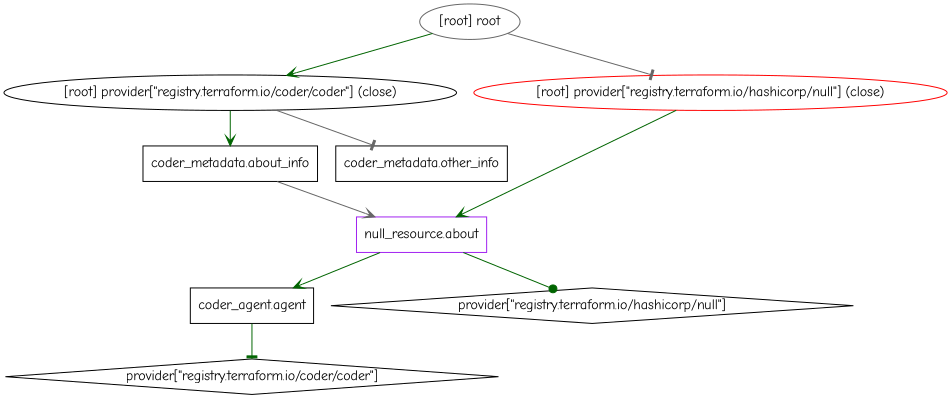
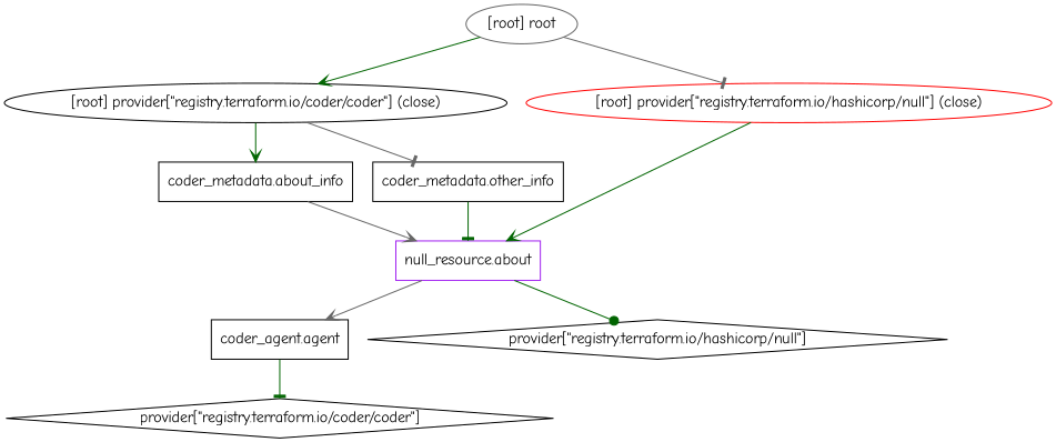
  digraph {
    compound=true
    fontname="Comic Neue"
    newrank=true
    node [color=black fontname="Comic Neue" shape=box]
    edge [arrowhead=vee color=darkgreen fontname="Comic Neue"]
    n1 [label="coder_agent.agent"]
    n2 [label="provider[\"registry.terraform.io/coder/coder\"]" shape=diamond]
    n3 [label="coder_metadata.about_info"]
    n4 [color=purple label="null_resource.about"]
    n5 [label="coder_metadata.other_info"]
    n6 [label="provider[\"registry.terraform.io/hashicorp/null\"]" shape=diamond]
    "[root] provider[\"registry.terraform.io/coder/coder\"] (close)" [shape=""]
    "[root] provider[\"registry.terraform.io/hashicorp/null\"] (close)" [color=red shape=""]
    "[root] root" [color=gray40 shape=""]
    subgraph sub_1 {
      n1
      n2
      n3
      n4
      n5
      n6
      "[root] provider[\"registry.terraform.io/coder/coder\"] (close)"
      "[root] provider[\"registry.terraform.io/hashicorp/null\"] (close)"
      "[root] root"
    }
    n1 -> n2 [arrowhead=tee]
    n3 -> n4 [color=gray40]
-   n4 -> n1
+   n4 -> n1 [color=gray40]
    n4 -> n6 [arrowhead=dot]
+   n5 -> n4 [arrowhead=tee]
    "[root] provider[\"registry.terraform.io/coder/coder\"] (close)" -> n3
    "[root] provider[\"registry.terraform.io/coder/coder\"] (close)" -> n5 [arrowhead=tee color=gray40]
    "[root] provider[\"registry.terraform.io/hashicorp/null\"] (close)" -> n4
    "[root] root" -> "[root] provider[\"registry.terraform.io/coder/coder\"] (close)"
    "[root] root" -> "[root] provider[\"registry.terraform.io/hashicorp/null\"] (close)" [arrowhead=tee color=gray40]
  }
